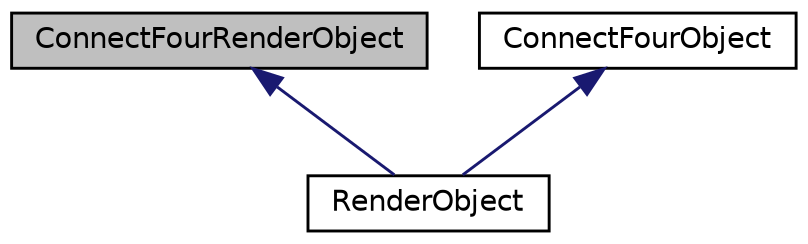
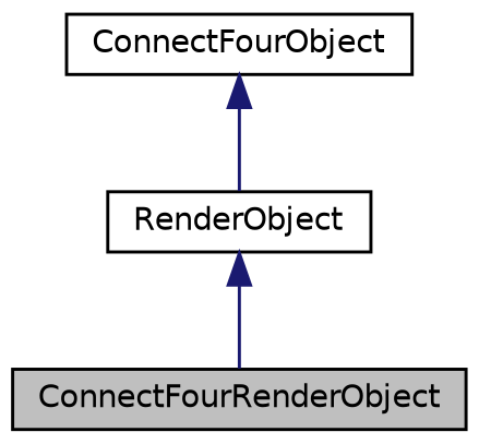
  digraph {
    node [color=black fillcolor=white fontname=Helvetica fontsize=10 shape=record style=filled]
    edge [color=midnightblue dir=back fontname=Helvetica fontsize=10 labelfontname=Helvetica labelfontsize=10 style=solid]
    n1 [fillcolor=grey75 fontcolor=black height=0.2 label=ConnectFourRenderObject width=0.4]
    n2 [height=0.2 label=ConnectFourObject width=0.4]
    n3 [height=0.2 label=RenderObject width=0.4]
    n2 -> n3
-   n1 -> n3
+   n3 -> n1
  }
